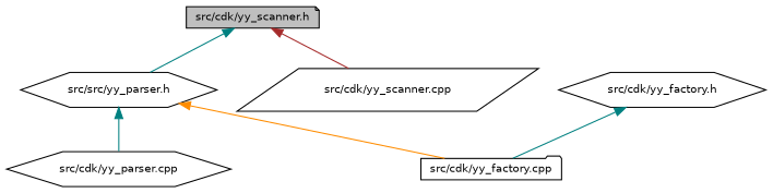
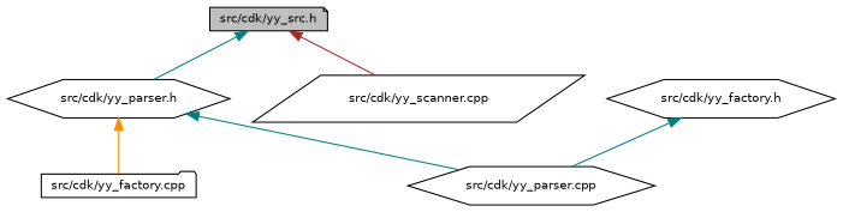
  digraph {
    node [color=black fillcolor=white fontname=Helvetica fontsize=10 shape=hexagon style=filled]
    edge [color=teal dir=back fontname=Helvetica fontsize=10 labelfontname=Helvetica labelfontsize=10 style=solid]
-   n1 [fillcolor=grey75 fontcolor=black height=0.2 label="src/cdk/yy_scanner.h" shape=note width=0.4]
-   n2 [height=0.2 label="src/src/yy_parser.h" width=0.4]
+   n1 [fillcolor=grey75 fontcolor=black height=0.2 label="src/cdk/yy_src.h" shape=note width=0.4]
+   n2 [height=0.2 label="src/cdk/yy_parser.h" width=0.4]
    n3 [height=0.2 label="src/cdk/yy_scanner.cpp" shape=parallelogram width=0.4]
    n4 [height=0.2 label="src/cdk/yy_factory.h" width=0.4]
    n5 [height=0.2 label="src/cdk/yy_factory.cpp" shape=folder width=0.4]
    n6 [height=0.2 label="src/cdk/yy_parser.cpp" width=0.4]
    n1 -> n2
    n1 -> n3 [color=brown]
    n2 -> n5 [color=darkorange]
    n2 -> n6
-   n4 -> n5
+   n4 -> n6
  }
